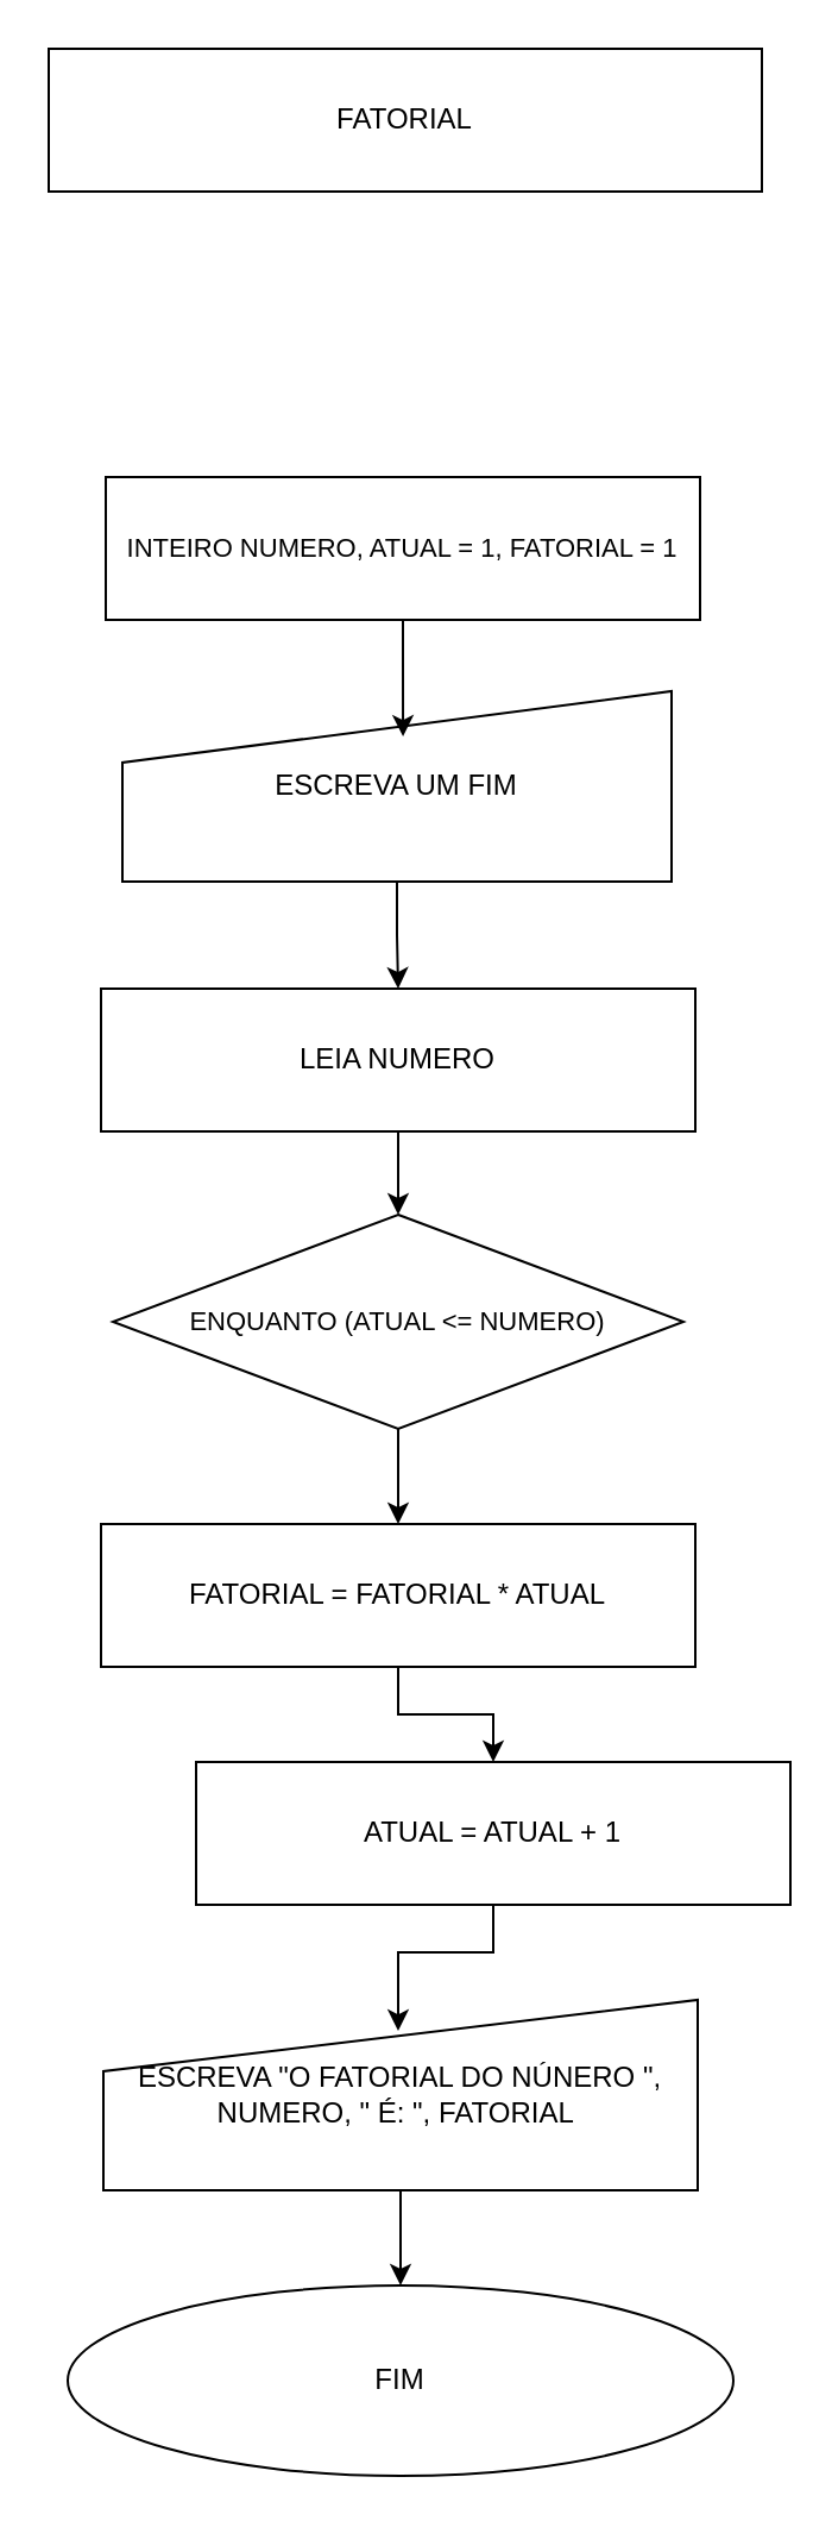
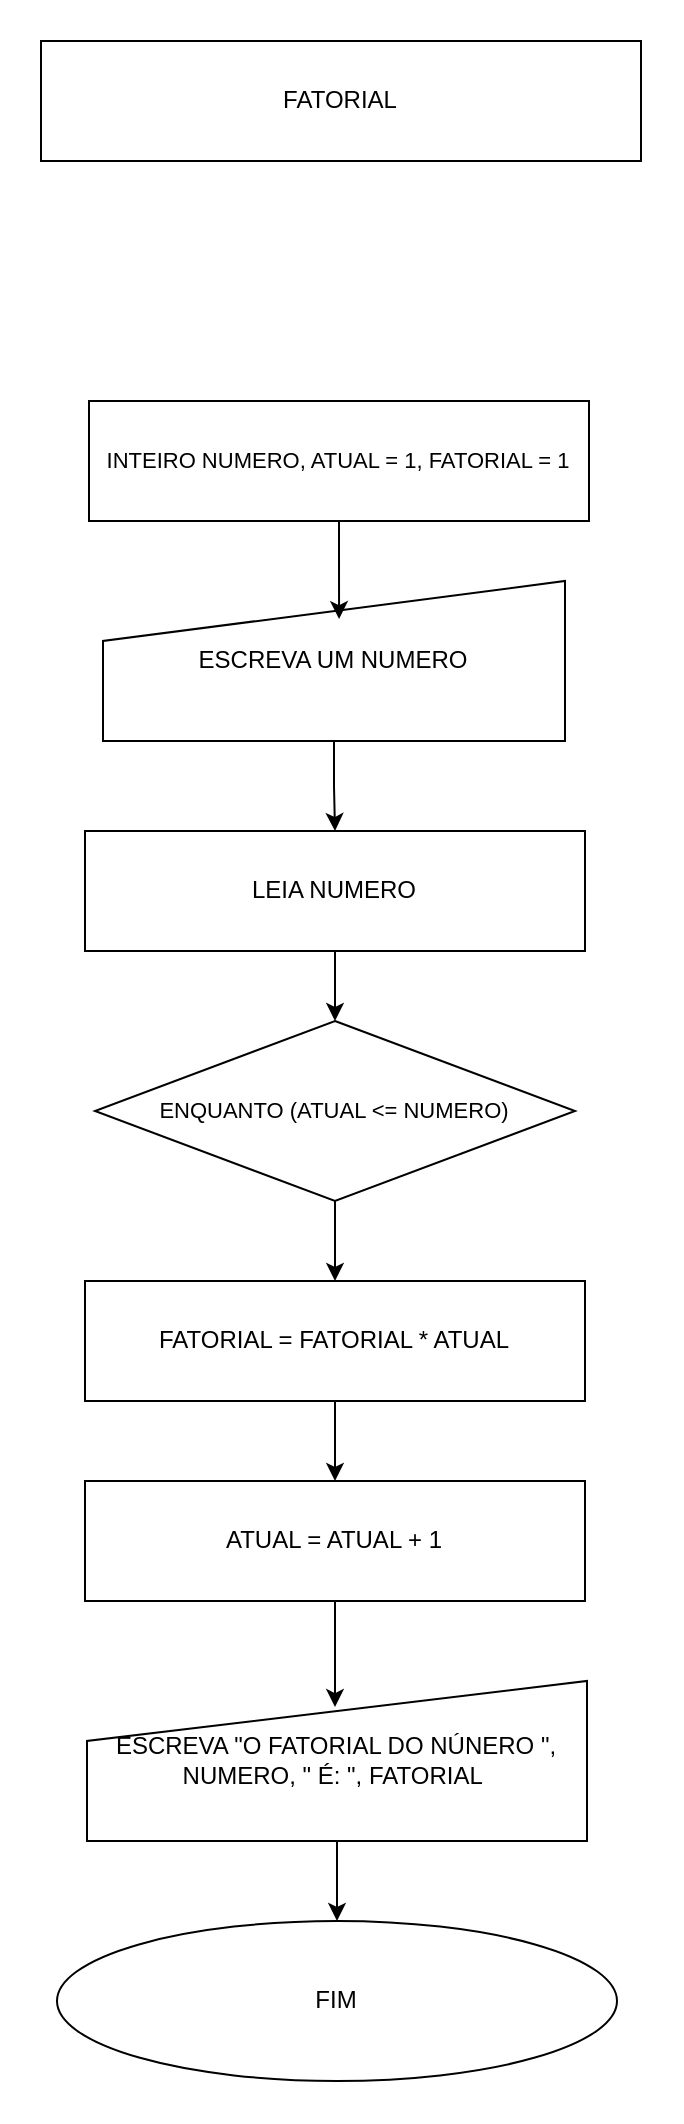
  <mxCell id="0" />
  <mxCell id="1" parent="0" />
  <mxCell id="2" value="FATORIAL" style="rounded=0;whiteSpace=wrap;html=1;" vertex="1" parent="1"><mxGeometry x="20" width="300" height="60" as="geometry" y="20" /></mxCell>
  <mxCell id="3" value="" style="edgeStyle=orthogonalEdgeStyle;rounded=0;orthogonalLoop=1;jettySize=auto;html=1;" edge="1" parent="1" source="4" target="7"><mxGeometry relative="1" as="geometry" /></mxCell>
- <mxCell id="4" value="ESCREVA UM FIM" style="shape=manualInput;whiteSpace=wrap;html=1;" vertex="1" parent="1"><mxGeometry x="51" y="290" width="231" height="80" as="geometry" /></mxCell>
+ <mxCell id="4" value="ESCREVA UM NUMERO" style="shape=manualInput;whiteSpace=wrap;html=1;" vertex="1" parent="1"><mxGeometry x="51" y="290" width="231" height="80" as="geometry" /></mxCell>
  <mxCell id="5" value="INTEIRO NUMERO, ATUAL = 1, FATORIAL = 1" style="rounded=0;whiteSpace=wrap;html=1;fontSize=11;" vertex="1" parent="1"><mxGeometry x="44" y="200" width="250" height="60" as="geometry" /></mxCell>
  <mxCell id="6" value="" style="edgeStyle=orthogonalEdgeStyle;rounded=0;orthogonalLoop=1;jettySize=auto;html=1;" edge="1" parent="1" source="7" target="9"><mxGeometry relative="1" as="geometry" /></mxCell>
  <mxCell id="7" value="LEIA NUMERO" style="rounded=0;whiteSpace=wrap;html=1;" vertex="1" parent="1"><mxGeometry x="42" y="415" width="250" height="60" as="geometry" /></mxCell>
  <mxCell id="8" value="" style="edgeStyle=orthogonalEdgeStyle;rounded=0;orthogonalLoop=1;jettySize=auto;html=1;" edge="1" parent="1" source="9" target="11"><mxGeometry relative="1" as="geometry" /></mxCell>
  <mxCell id="9" value="ENQUANTO (ATUAL &amp;lt;= NUMERO)" style="rhombus;whiteSpace=wrap;html=1;fontSize=11;" vertex="1" parent="1"><mxGeometry x="47" y="510" width="240" height="90" as="geometry" /></mxCell>
  <mxCell id="10" value="" style="edgeStyle=orthogonalEdgeStyle;rounded=0;orthogonalLoop=1;jettySize=auto;html=1;" edge="1" parent="1" source="11" target="12"><mxGeometry relative="1" as="geometry" /></mxCell>
  <mxCell id="11" value="FATORIAL = FATORIAL * ATUAL" style="rounded=0;whiteSpace=wrap;html=1;" vertex="1" parent="1"><mxGeometry x="42" y="640" width="250" height="60" as="geometry" /></mxCell>
- <mxCell id="12" value="ATUAL = ATUAL + 1" style="rounded=0;whiteSpace=wrap;html=1;" vertex="1" parent="1"><mxGeometry x="82" y="740" width="250" height="60" as="geometry" /></mxCell>
+ <mxCell id="12" value="ATUAL = ATUAL + 1" style="rounded=0;whiteSpace=wrap;html=1;" vertex="1" parent="1"><mxGeometry x="42" y="740" width="250" height="60" as="geometry" /></mxCell>
  <mxCell id="13" value="" style="edgeStyle=orthogonalEdgeStyle;rounded=0;orthogonalLoop=1;jettySize=auto;html=1;" edge="1" parent="1" source="14" target="16"><mxGeometry relative="1" as="geometry" /></mxCell>
  <mxCell id="14" value="ESCREVA &quot;O FATORIAL DO NÚNERO &quot;, NUMERO, &quot; É: &quot;, FATORIAL&amp;nbsp;" style="shape=manualInput;whiteSpace=wrap;html=1;" vertex="1" parent="1"><mxGeometry x="43" y="840" width="250" height="80" as="geometry" /></mxCell>
  <mxCell id="15" style="edgeStyle=orthogonalEdgeStyle;rounded=0;orthogonalLoop=1;jettySize=auto;html=1;exitX=0.5;exitY=1;exitDx=0;exitDy=0;entryX=0.496;entryY=0.163;entryDx=0;entryDy=0;entryPerimeter=0;" edge="1" parent="1" source="12" target="14"><mxGeometry relative="1" as="geometry" /></mxCell>
  <mxCell id="16" value="FIM" style="ellipse;whiteSpace=wrap;html=1;" vertex="1" parent="1"><mxGeometry x="28" y="960" width="280" height="80" as="geometry" /></mxCell>
  <mxCell id="17" style="edgeStyle=orthogonalEdgeStyle;rounded=0;orthogonalLoop=1;jettySize=auto;html=1;exitX=0.5;exitY=1;exitDx=0;exitDy=0;entryX=0.511;entryY=0.238;entryDx=0;entryDy=0;entryPerimeter=0;" edge="1" parent="1" source="5" target="4"><mxGeometry relative="1" as="geometry" /></mxCell>
